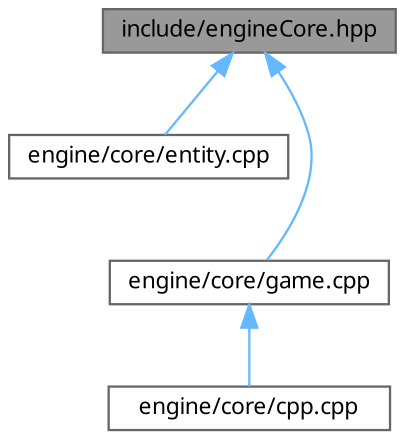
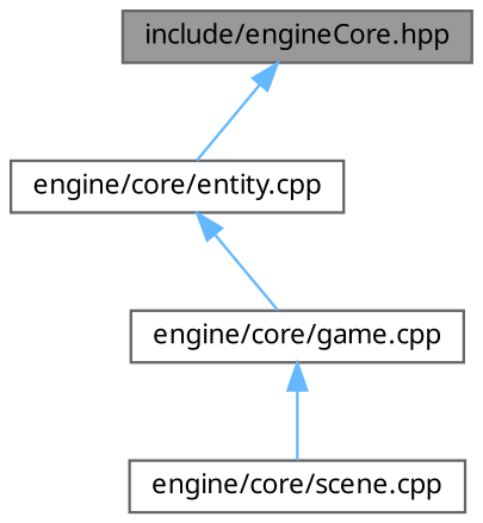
  digraph {
    fontname="Noto Sans"
    node [color=grey40 fillcolor=white fontname="Noto Sans" fontsize=10 shape=box style=filled]
    edge [color=steelblue1 dir=back fontname="Noto Sans" fontsize=10 labelfontname=Helvetica labelfontsize=10 style=solid]
    n1 [color=gray40 fillcolor=grey60 fontcolor=black height=0.2 label="include/engineCore.hpp" width=0.4]
    n2 [height=0.2 label="engine/core/entity.cpp" width=0.4]
    n3 [height=0.2 label="engine/core/game.cpp" width=0.4]
-   n4 [height=0.2 label="engine/core/cpp.cpp" width=0.4]
+   n4 [height=0.2 label="engine/core/scene.cpp" width=0.4]
    n1 -> n2
-   n1 -> n3
+   n2 -> n3
    n3 -> n4
  }
